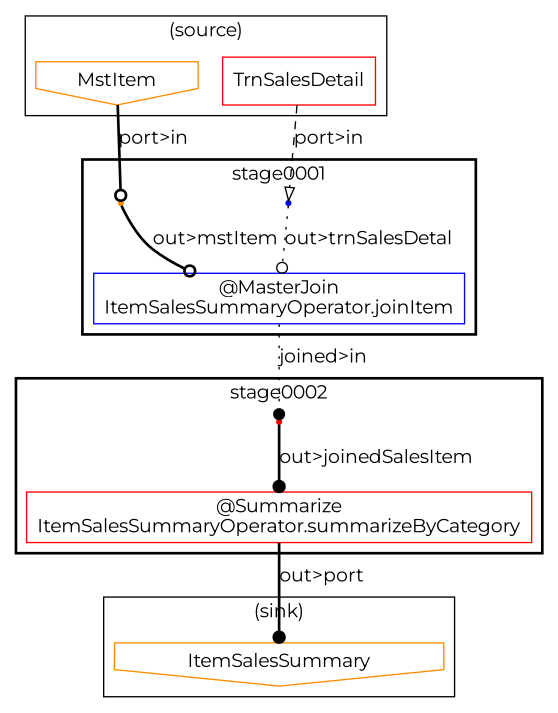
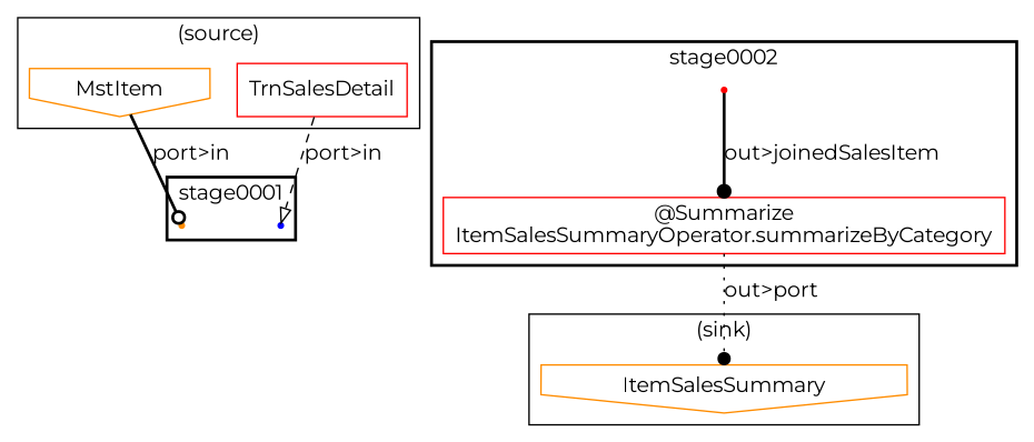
  digraph {
    fontname=Montserrat
    node [color=darkorange fontname=Montserrat shape=box]
    edge [arrowhead=odot fontname=Montserrat style=bold]
    n1 [label=MstItem shape=invhouse]
    n2 [color=red label=TrnSalesDetail]
    n3 [color=red label="@Summarize\nItemSalesSummaryOperator.summarizeByCategory"]
    "e7aa7000-b92b-4e50-bc6b-a44d770489c1" [color=red shape=point]
    "7858ae5d-5be1-409d-be05-4ce262647e3c" [shape=point]
    "bec8b311-0161-472e-afa6-768aedb84610" [color=blue shape=point]
-   n7 [color=blue label="@MasterJoin\nItemSalesSummaryOperator.joinItem"]
    n8 [label=ItemSalesSummary shape=invhouse]
    subgraph cluster_1 {
      label="(source)"
      n1
      n2
    }
    subgraph cluster_2 {
      label=stage0002
      style=bold
      n3
      "e7aa7000-b92b-4e50-bc6b-a44d770489c1"
    }
    subgraph cluster_3 {
      label=stage0001
      style=bold
      "7858ae5d-5be1-409d-be05-4ce262647e3c"
      "bec8b311-0161-472e-afa6-768aedb84610"
-     n7
    }
    subgraph cluster_4 {
      label="(sink)"
      n8
    }
    n1 -> "7858ae5d-5be1-409d-be05-4ce262647e3c" [label="port>in"]
    n2 -> "bec8b311-0161-472e-afa6-768aedb84610" [arrowhead=onormal label="port>in" style=dashed]
-   n3 -> n8 [arrowhead=dot label="out>port"]
+   n3 -> n8 [arrowhead=dot label="out>port" style=dotted]
    "e7aa7000-b92b-4e50-bc6b-a44d770489c1" -> n3 [arrowhead=dot label="out>joinedSalesItem"]
-   "7858ae5d-5be1-409d-be05-4ce262647e3c" -> n7 [label="out>mstItem"]
-   "bec8b311-0161-472e-afa6-768aedb84610" -> n7 [label="out>trnSalesDetal" style=dotted]
-   n7 -> "e7aa7000-b92b-4e50-bc6b-a44d770489c1" [arrowhead=dot label="joined>in" style=dotted]
  }
